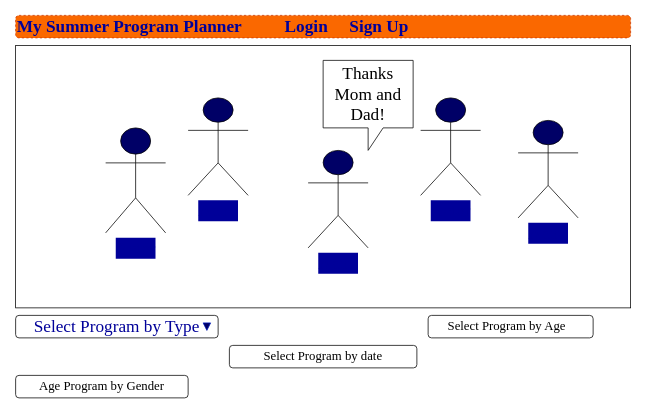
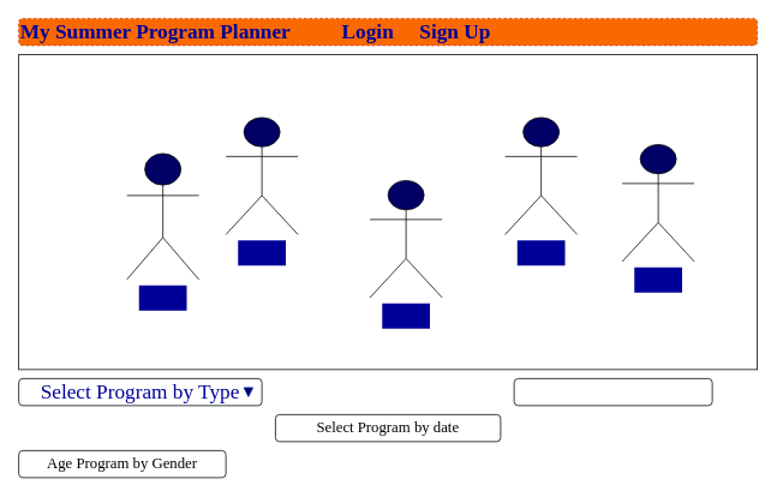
  <mxCell id="0" />
  <mxCell id="1" parent="0" />
  <mxCell id="2" value="&lt;div align=&quot;left&quot;&gt;&lt;b style=&quot;font-size: 23px&quot;&gt;&lt;font style=&quot;font-size: 23px&quot; face=&quot;Garamond&quot;&gt;My Summer Program Planner &amp;nbsp;&lt;span style=&quot;white-space: pre&quot;&gt;&amp;nbsp;&lt;/span&gt;&lt;span style=&quot;white-space: pre&quot;&gt;&lt;/span&gt;&lt;span style=&quot;white-space: pre&quot;&gt;&lt;/span&gt;&lt;span style=&quot;white-space: pre&quot;&gt;&lt;/span&gt;&lt;span style=&quot;white-space: pre&quot;&gt;&lt;/span&gt;&lt;span style=&quot;white-space: pre&quot;&gt;&lt;/span&gt;&lt;span style=&quot;white-space: pre&quot;&gt;&lt;/span&gt;&lt;span style=&quot;white-space: pre&quot;&gt; &lt;/span&gt;&lt;span style=&quot;white-space: pre&quot;&gt; &lt;/span&gt;&lt;span style=&quot;white-space: pre&quot;&gt; &lt;/span&gt;&lt;span style=&quot;white-space: pre&quot;&gt; &lt;/span&gt;&lt;span style=&quot;white-space: pre&quot;&gt; &lt;/span&gt;&lt;span style=&quot;white-space: pre&quot;&gt; &lt;/span&gt;&lt;span style=&quot;white-space: pre&quot;&gt; &lt;/span&gt;Login &amp;nbsp; &amp;nbsp; Sign Up &lt;/font&gt;&lt;/b&gt;&lt;br&gt;&lt;/div&gt;" style="rounded=1;whiteSpace=wrap;html=1;fontFamily=Verdana;align=left;labelBackgroundColor=none;labelBorderColor=none;fillColor=#fa6800;strokeColor=#C73500;fontColor=#000099;dashed=1;" parent="1" vertex="1"><mxGeometry x="20" y="20" width="820" height="30" as="geometry" /></mxCell>
  <mxCell id="3" value="" style="rounded=0;whiteSpace=wrap;html=1;labelBackgroundColor=none;labelBorderColor=none;fontFamily=Garamond;fontSize=23;fontColor=#000099;" parent="1" vertex="1"><mxGeometry x="20" y="60" width="820" height="350" as="geometry" /></mxCell>
  <mxCell id="4" value="Select Program by Type" style="rounded=1;whiteSpace=wrap;html=1;labelBackgroundColor=none;labelBorderColor=none;fontFamily=Garamond;fontSize=23;fontColor=#000099;" parent="1" vertex="1"><mxGeometry x="20" y="420" width="270" height="30" as="geometry" /></mxCell>
  <mxCell id="5" value="" style="triangle;whiteSpace=wrap;html=1;labelBackgroundColor=#000099;labelBorderColor=none;fontFamily=Garamond;fontSize=23;fontColor=#ffffff;direction=south;fillColor=#000066;strokeColor=#001DBC;" parent="1" vertex="1"><mxGeometry x="270" y="430" width="10" height="10" as="geometry" /></mxCell>
  <mxCell id="6" value="Actor" style="shape=umlActor;verticalLabelPosition=bottom;verticalAlign=top;html=1;outlineConnect=0;labelBackgroundColor=#000099;labelBorderColor=none;fontFamily=Garamond;fontSize=23;fontColor=#000099;fillColor=#000066;" parent="1" vertex="1"><mxGeometry x="140" y="170" width="80" height="140" as="geometry" /></mxCell>
  <mxCell id="7" value="Actor" style="shape=umlActor;verticalLabelPosition=bottom;verticalAlign=top;html=1;outlineConnect=0;labelBackgroundColor=#000099;labelBorderColor=none;fontFamily=Garamond;fontSize=23;fontColor=#000099;fillColor=#000066;" parent="1" vertex="1"><mxGeometry x="250" y="130" width="80" height="130" as="geometry" /></mxCell>
  <mxCell id="8" value="Actor" style="shape=umlActor;verticalLabelPosition=bottom;verticalAlign=top;html=1;outlineConnect=0;labelBackgroundColor=#000099;labelBorderColor=none;fontFamily=Garamond;fontSize=23;fontColor=#000099;fillColor=#000066;" parent="1" vertex="1"><mxGeometry x="410" y="200" width="80" height="130" as="geometry" /></mxCell>
  <mxCell id="9" value="Actor" style="shape=umlActor;verticalLabelPosition=bottom;verticalAlign=top;html=1;outlineConnect=0;labelBackgroundColor=#000099;labelBorderColor=none;fontFamily=Garamond;fontSize=23;fontColor=#000099;fillColor=#000066;" parent="1" vertex="1"><mxGeometry x="560" y="130" width="80" height="130" as="geometry" /></mxCell>
  <mxCell id="10" value="Actor" style="shape=umlActor;verticalLabelPosition=bottom;verticalAlign=top;html=1;outlineConnect=0;labelBackgroundColor=#000099;labelBorderColor=none;fontFamily=Garamond;fontSize=23;fontColor=#000099;fillColor=#000066;" parent="1" vertex="1"><mxGeometry x="690" y="160" width="80" height="130" as="geometry" /></mxCell>
- <mxCell id="11" value="&lt;font&gt;&lt;span style=&quot;&quot;&gt;Thanks Mom and Dad!&lt;/span&gt;&lt;/font&gt;&lt;br&gt;&lt;span style=&quot;&quot;&gt;&lt;/span&gt;" style="shape=callout;whiteSpace=wrap;html=1;perimeter=calloutPerimeter;labelBackgroundColor=none;labelBorderColor=none;fontFamily=Garamond;fontSize=23;fontColor=#000000;fillColor=#FFFFFF;strokeColor=default;" parent="1" vertex="1"><mxGeometry x="430" y="80" width="120" height="120" as="geometry" /></mxCell>
  <mxCell id="12" value="Select Program by date" style="rounded=1;whiteSpace=wrap;html=1;fontFamily=Lucida Console;fontSize=17;" vertex="1" parent="1"><mxGeometry x="305" y="460" width="250" height="30" as="geometry" /></mxCell>
  <mxCell id="13" value="" style="rounded=1;whiteSpace=wrap;html=1;fontFamily=Lucida Console;fontSize=17;" vertex="1" parent="1"><mxGeometry x="570" y="420" width="220" height="30" as="geometry" /></mxCell>
- <mxCell id="14" value="Select Program by Age" style="text;html=1;strokeColor=none;fillColor=none;align=center;verticalAlign=middle;whiteSpace=wrap;rounded=0;fontFamily=Lucida Console;fontSize=17;" vertex="1" parent="1"><mxGeometry x="580" y="420" width="190" height="30" as="geometry" /></mxCell>
  <mxCell id="15" value="" style="rounded=1;whiteSpace=wrap;html=1;fontFamily=Lucida Console;fontSize=17;" vertex="1" parent="1"><mxGeometry x="20" y="500" width="230" height="30" as="geometry" /></mxCell>
  <mxCell id="16" value="Age Program by Gender" style="text;html=1;strokeColor=none;fillColor=none;align=center;verticalAlign=middle;whiteSpace=wrap;rounded=0;fontFamily=Lucida Console;fontSize=17;" vertex="1" parent="1"><mxGeometry x="40" y="500" width="190" height="30" as="geometry" /></mxCell>
